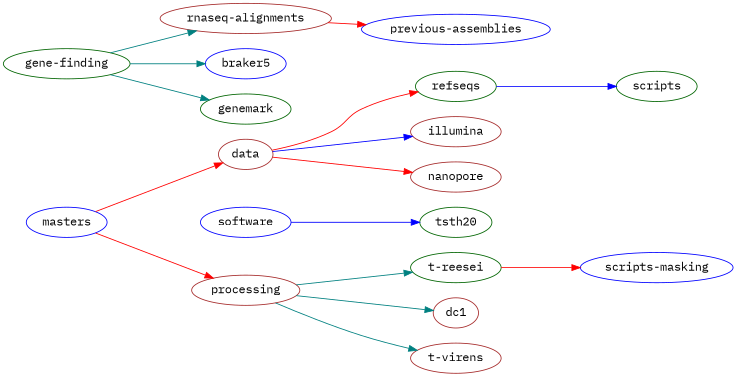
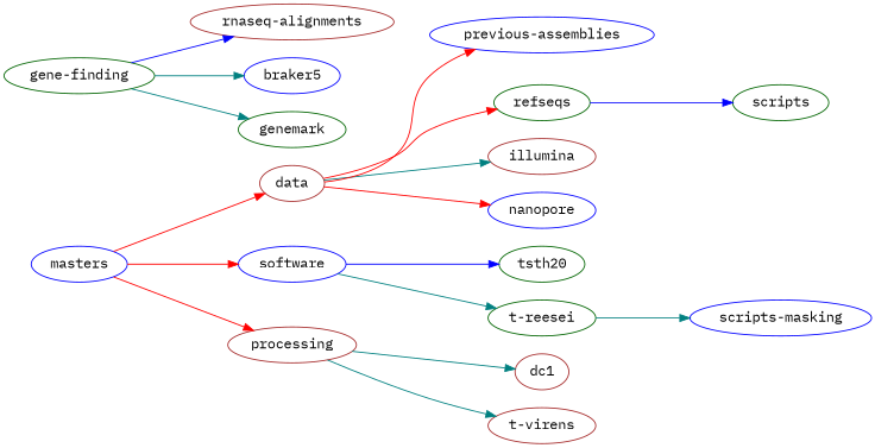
  digraph {
    fontname="IBM Plex Mono"
    rankdir=LR
    node [color=blue fontname="IBM Plex Mono"]
    edge [color=teal fontname="IBM Plex Mono"]
    masters
    data [color=brown]
    processing [color=brown]
    software
    illumina [color=brown]
-   nanopore [color=brown]
+   nanopore
    "previous-assemblies"
    refseqs [color=darkgreen]
    dc1 [color=brown]
    "t-reesei" [color=darkgreen]
    "t-virens" [color=brown]
    tsth20 [color=darkgreen]
    scripts [color=darkgreen]
    n14 [label="scripts-masking"]
    "gene-finding" [color=darkgreen]
    n16 [label=braker5]
    genemark [color=darkgreen]
    "rnaseq-alignments" [color=brown]
    masters -> data [color=red]
    masters -> processing [color=red]
-   data -> illumina [color=blue]
+   masters -> software [color=red]
+   data -> illumina
    data -> nanopore [color=red]
-   "rnaseq-alignments" -> "previous-assemblies" [color=red]
+   data -> "previous-assemblies" [color=red]
    data -> refseqs [color=red]
    processing -> dc1
-   processing -> "t-reesei"
+   software -> "t-reesei"
    processing -> "t-virens"
    software -> tsth20 [color=blue]
    refseqs -> scripts [color=blue]
-   "t-reesei" -> n14 [color=red]
+   "t-reesei" -> n14
    "gene-finding" -> n16
    "gene-finding" -> genemark
-   "gene-finding" -> "rnaseq-alignments"
+   "gene-finding" -> "rnaseq-alignments" [color=blue]
  }
